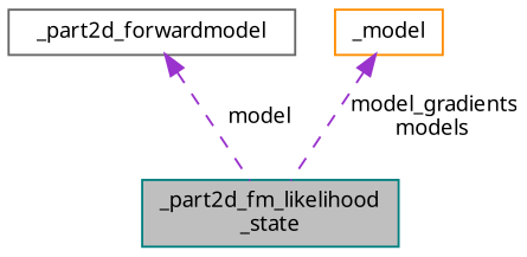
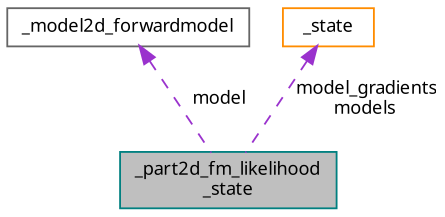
  digraph {
    node [fillcolor=white fontname="FreeSans.ttf" fontsize=10 shape=record style=filled]
    edge [color=darkorchid3 dir=back fontname="FreeSans.ttf" fontsize=10 labelfontname="FreeSans.ttf" labelfontsize=10 style=dashed]
    n1 [color=teal fillcolor=grey75 fontcolor=black height=0.2 label="_part2d_fm_likelihood\l_state" width=0.4]
-   n2 [color=gray40 height=0.2 label=_part2d_forwardmodel width=0.4]
-   n3 [color=darkorange height=0.2 label=_model width=0.4]
+   n2 [color=gray40 height=0.2 label=_model2d_forwardmodel width=0.4]
+   n3 [color=darkorange height=0.2 label=_state width=0.4]
    n2 -> n1 [label=" model"]
    n3 -> n1 [label=" model_gradients\nmodels"]
  }
